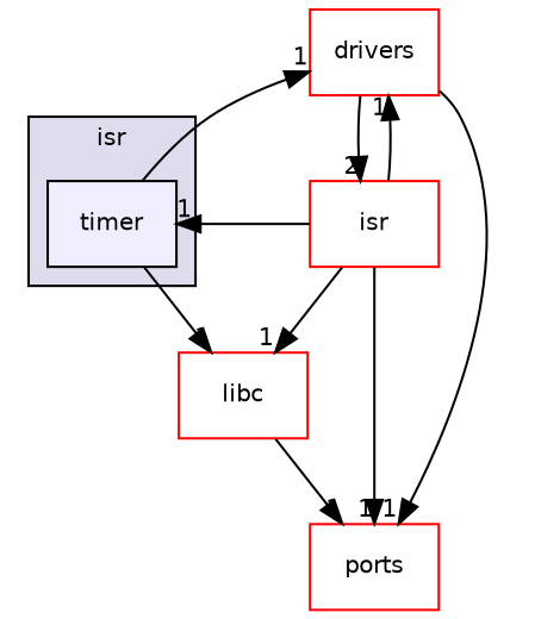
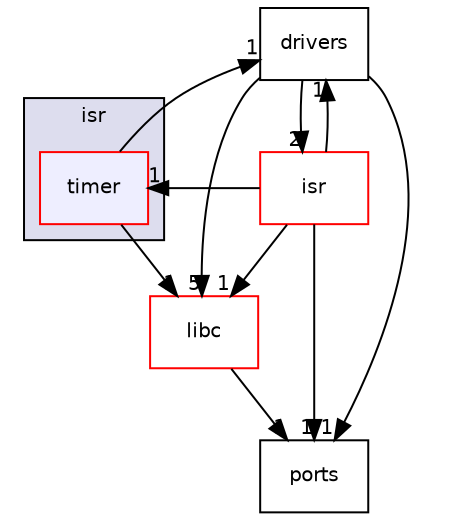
  digraph {
    compound=true
    node [fontname=Helvetica fontsize=10 shape=box style=filled color=red]
    edge [headlabel=1 labeldistance=1.5 labelfontname=Helvetica labelfontsize=10]
-   n1 [fillcolor="#eeeeff" label=timer pencolor=black color=""]
-   n2 [fillcolor=white label=drivers]
+   n1 [fillcolor="#eeeeff" label=timer pencolor=black]
+   n2 [color=black fillcolor=white label=drivers]
    n3 [fillcolor=white label=libc]
-   n4 [label=ports style=""]
+   n4 [label=ports style="" color=""]
    n5 [label=isr style=""]
    subgraph cluster_1 {
      bgcolor="#ddddee"
      fontname=Helvetica
      fontsize=10
      label=isr
      pencolor=black
      n1
    }
    n1 -> n2
    n1 -> n3
+   n2 -> n3 [headlabel=5]
    n2 -> n4
    n2 -> n5 [headlabel=2]
    n3 -> n4
    n5 -> n1
    n5 -> n2
    n5 -> n3
    n5 -> n4
  }
